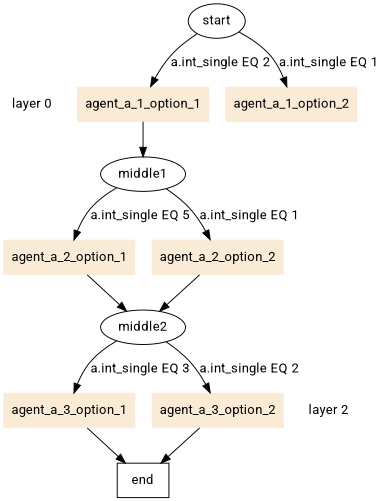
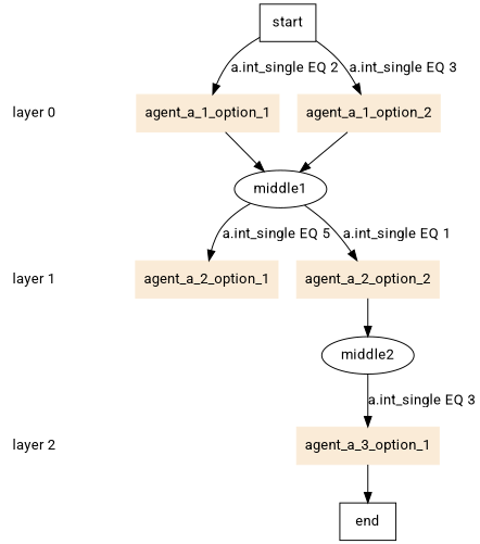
  digraph {
    fontname=Roboto
    rankdir=TB
    node [fontname=Roboto shape=box]
    edge [fontname=Roboto]
    n1 [label="layer 0" shape=plaintext]
    n2 [color=antiquewhite label=agent_a_1_option_1 style=filled]
    n3 [color=antiquewhite label=agent_a_1_option_2 style=filled]
+   n4 [label="layer 1" shape=plaintext]
    n5 [color=antiquewhite label=agent_a_2_option_1 style=filled]
    n6 [color=antiquewhite label=agent_a_2_option_2 style=filled]
    n7 [label="layer 2" shape=plaintext]
    n8 [color=antiquewhite label=agent_a_3_option_1 style=filled]
-   n9 [color=antiquewhite label=agent_a_3_option_2 style=filled]
    n10 [label=middle1 shape=""]
    n11 [label=middle2 shape=""]
    n12 [label=end]
-   n13 [label=start shape=""]
+   n13 [label=start]
    subgraph sub_1 {
      rank=same
      n1
      n2
      n3
    }
    subgraph sub_2 {
      rank=same
+     n4
      n5
      n6
    }
    subgraph sub_3 {
      rank=same
      n7
      n8
-     n9
    }
+   n1 -> n4 [style=invis]
    n2 -> n10
-   n5 -> n11
+   n3 -> n10
+   n4 -> n7 [style=invis]
    n6 -> n11
    n8 -> n12
-   n9 -> n12
    n10 -> n5 [label="a.int_single EQ 5"]
    n10 -> n6 [label="a.int_single EQ 1"]
    n11 -> n8 [label="a.int_single EQ 3"]
-   n11 -> n9 [label="a.int_single EQ 2"]
    n13 -> n2 [label="a.int_single EQ 2"]
-   n13 -> n3 [label="a.int_single EQ 1"]
+   n13 -> n3 [label="a.int_single EQ 3"]
  }
